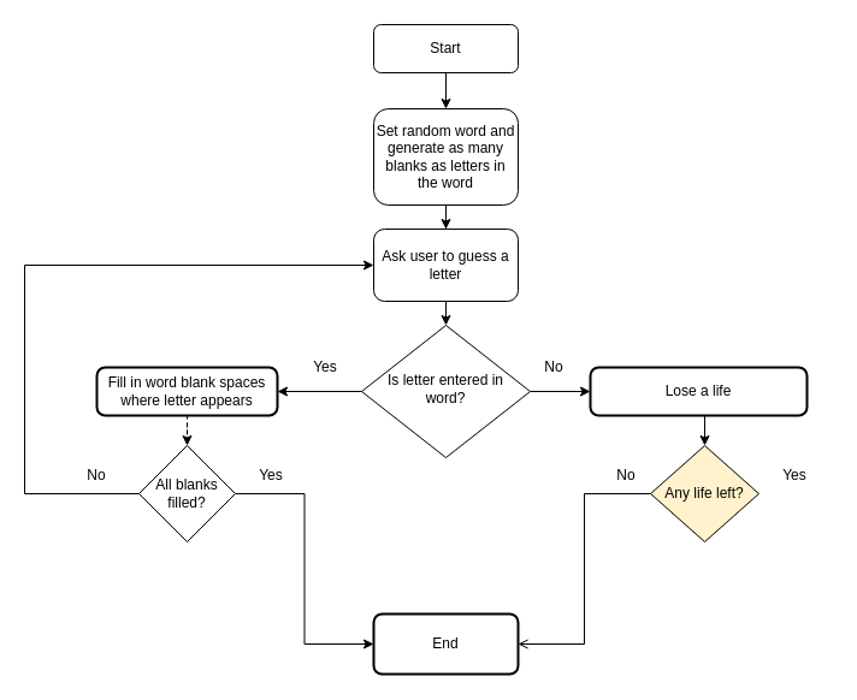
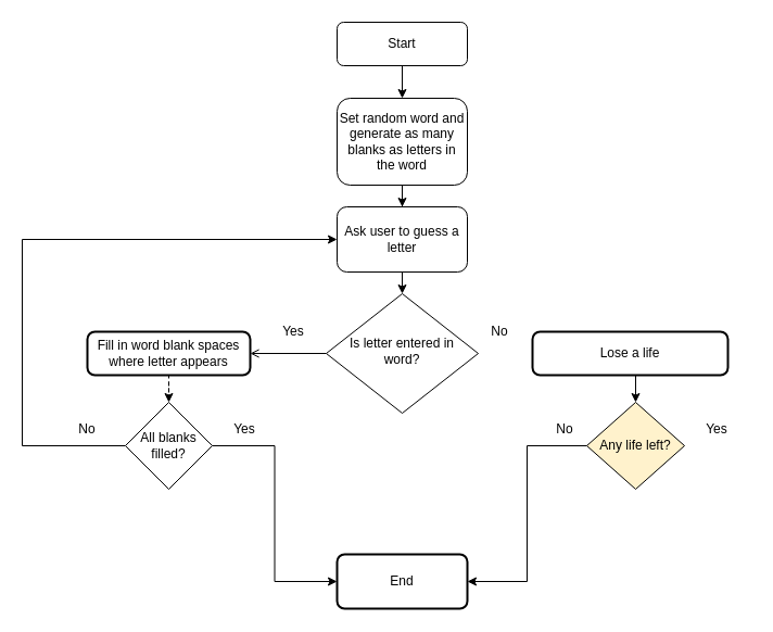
  <mxCell id="0" />
  <mxCell id="1" parent="0" />
  <mxCell id="2" value="" style="edgeStyle=orthogonalEdgeStyle;rounded=0;orthogonalLoop=1;jettySize=auto;html=1;" edge="1" parent="1" source="3" target="14"><mxGeometry relative="1" as="geometry" /></mxCell>
  <mxCell id="3" value="Start" style="rounded=1;whiteSpace=wrap;html=1;fontSize=12;glass=0;strokeWidth=1;shadow=0;" vertex="1" parent="1"><mxGeometry x="310" y="20" width="120" height="40" as="geometry" /></mxCell>
- <mxCell id="4" style="edgeStyle=orthogonalEdgeStyle;rounded=0;orthogonalLoop=1;jettySize=auto;html=1;exitX=0;exitY=0.5;exitDx=0;exitDy=0;entryX=1;entryY=0.5;entryDx=0;entryDy=0;" edge="1" parent="1" source="6" target="8"><mxGeometry relative="1" as="geometry" /></mxCell>
- <mxCell id="5" style="edgeStyle=orthogonalEdgeStyle;rounded=0;orthogonalLoop=1;jettySize=auto;html=1;exitX=1;exitY=0.5;exitDx=0;exitDy=0;entryX=0;entryY=0.5;entryDx=0;entryDy=0;" edge="1" parent="1" source="6" target="10"><mxGeometry relative="1" as="geometry" /></mxCell>
+ <mxCell id="4" style="edgeStyle=orthogonalEdgeStyle;rounded=0;orthogonalLoop=1;jettySize=auto;html=1;exitX=0;exitY=0.5;exitDx=0;exitDy=0;entryX=1;entryY=0.5;entryDx=0;entryDy=0;endArrow=open;" edge="1" parent="1" source="6" target="8"><mxGeometry relative="1" as="geometry" /></mxCell>
  <mxCell id="6" value="Is letter entered in word?" style="rhombus;whiteSpace=wrap;html=1;shadow=0;fontFamily=Helvetica;fontSize=12;align=center;strokeWidth=1;spacing=6;spacingTop=-4;" vertex="1" parent="1"><mxGeometry x="300" y="270" width="140" height="110" as="geometry" /></mxCell>
  <mxCell id="7" style="edgeStyle=orthogonalEdgeStyle;rounded=0;orthogonalLoop=1;jettySize=auto;html=1;entryX=0.5;entryY=0;entryDx=0;entryDy=0;dashed=1;" edge="1" parent="1" source="8" target="21"><mxGeometry relative="1" as="geometry" /></mxCell>
  <mxCell id="8" value="Fill in word blank spaces where letter appears" style="rounded=1;whiteSpace=wrap;html=1;absoluteArcSize=1;arcSize=14;strokeWidth=2;" vertex="1" parent="1"><mxGeometry x="80" y="305" width="150" height="40" as="geometry" /></mxCell>
  <mxCell id="9" style="edgeStyle=orthogonalEdgeStyle;rounded=0;orthogonalLoop=1;jettySize=auto;html=1;exitX=0.5;exitY=1;exitDx=0;exitDy=0;entryX=0.5;entryY=0;entryDx=0;entryDy=0;" edge="1" parent="1" source="10" target="25"><mxGeometry relative="1" as="geometry" /></mxCell>
  <mxCell id="10" value="Lose a life" style="rounded=1;whiteSpace=wrap;html=1;absoluteArcSize=1;arcSize=14;strokeWidth=2;" vertex="1" parent="1"><mxGeometry x="490" y="305" width="180" height="40" as="geometry" /></mxCell>
  <mxCell id="11" style="edgeStyle=orthogonalEdgeStyle;rounded=0;orthogonalLoop=1;jettySize=auto;html=1;exitX=0.5;exitY=1;exitDx=0;exitDy=0;" edge="1" parent="1" source="6" target="6"><mxGeometry relative="1" as="geometry" /></mxCell>
  <mxCell id="12" value="End" style="rounded=1;whiteSpace=wrap;html=1;absoluteArcSize=1;arcSize=14;strokeWidth=2;" vertex="1" parent="1"><mxGeometry x="310" y="510" width="120" height="50" as="geometry" /></mxCell>
  <mxCell id="13" value="" style="edgeStyle=orthogonalEdgeStyle;rounded=0;orthogonalLoop=1;jettySize=auto;html=1;" edge="1" parent="1" source="14" target="16"><mxGeometry relative="1" as="geometry" /></mxCell>
  <mxCell id="14" value="Set random word and generate as many blanks as letters in the word" style="whiteSpace=wrap;html=1;rounded=1;glass=0;strokeWidth=1;shadow=0;" vertex="1" parent="1"><mxGeometry x="310" y="90" width="120" height="80" as="geometry" /></mxCell>
  <mxCell id="15" style="edgeStyle=orthogonalEdgeStyle;rounded=0;orthogonalLoop=1;jettySize=auto;html=1;exitX=0.5;exitY=1;exitDx=0;exitDy=0;entryX=0.5;entryY=0;entryDx=0;entryDy=0;" edge="1" parent="1" source="16" target="6"><mxGeometry relative="1" as="geometry" /></mxCell>
  <mxCell id="16" value="Ask user to guess a letter" style="whiteSpace=wrap;html=1;rounded=1;glass=0;strokeWidth=1;shadow=0;" vertex="1" parent="1"><mxGeometry x="310" y="190" width="120" height="60" as="geometry" /></mxCell>
  <mxCell id="17" value="Yes" style="text;strokeColor=none;align=center;fillColor=none;html=1;verticalAlign=middle;whiteSpace=wrap;rounded=0;" vertex="1" parent="1"><mxGeometry x="240" y="290" width="60" height="30" as="geometry" /></mxCell>
  <mxCell id="18" value="No" style="text;strokeColor=none;align=center;fillColor=none;html=1;verticalAlign=middle;whiteSpace=wrap;rounded=0;" vertex="1" parent="1"><mxGeometry x="430" y="290" width="60" height="30" as="geometry" /></mxCell>
  <mxCell id="19" style="edgeStyle=orthogonalEdgeStyle;rounded=0;orthogonalLoop=1;jettySize=auto;html=1;exitX=0;exitY=0.5;exitDx=0;exitDy=0;entryX=0;entryY=0.5;entryDx=0;entryDy=0;" edge="1" parent="1" source="21" target="16"><mxGeometry relative="1" as="geometry"><Array as="points"><mxPoint x="20" y="410" /><mxPoint x="20" y="220" /></Array></mxGeometry></mxCell>
  <mxCell id="20" style="edgeStyle=orthogonalEdgeStyle;rounded=0;orthogonalLoop=1;jettySize=auto;html=1;entryX=0;entryY=0.5;entryDx=0;entryDy=0;" edge="1" parent="1" source="21" target="12"><mxGeometry relative="1" as="geometry" /></mxCell>
  <mxCell id="21" value="All blanks filled?" style="rhombus;whiteSpace=wrap;html=1;" vertex="1" parent="1"><mxGeometry x="115" y="370" width="80" height="80" as="geometry" /></mxCell>
  <mxCell id="22" value="No" style="text;strokeColor=none;align=center;fillColor=none;html=1;verticalAlign=middle;whiteSpace=wrap;rounded=0;" vertex="1" parent="1"><mxGeometry x="50" y="380" width="60" height="30" as="geometry" /></mxCell>
  <mxCell id="23" value="Yes" style="text;strokeColor=none;align=center;fillColor=none;html=1;verticalAlign=middle;whiteSpace=wrap;rounded=0;" vertex="1" parent="1"><mxGeometry x="195" y="380" width="60" height="30" as="geometry" /></mxCell>
- <mxCell id="24" style="edgeStyle=orthogonalEdgeStyle;rounded=0;orthogonalLoop=1;jettySize=auto;html=1;entryX=1;entryY=0.5;entryDx=0;entryDy=0;endArrow=open;" edge="1" parent="1" source="25" target="12"><mxGeometry relative="1" as="geometry" /></mxCell>
+ <mxCell id="24" style="edgeStyle=orthogonalEdgeStyle;rounded=0;orthogonalLoop=1;jettySize=auto;html=1;entryX=1;entryY=0.5;entryDx=0;entryDy=0;" edge="1" parent="1" source="25" target="12"><mxGeometry relative="1" as="geometry" /></mxCell>
  <mxCell id="25" value="Any life left?" style="rhombus;whiteSpace=wrap;html=1;fillColor=#fff2cc;" vertex="1" parent="1"><mxGeometry x="540" y="370" width="90" height="80" as="geometry" /></mxCell>
  <mxCell id="26" value="Yes" style="text;strokeColor=none;align=center;fillColor=none;html=1;verticalAlign=middle;whiteSpace=wrap;rounded=0;" vertex="1" parent="1"><mxGeometry x="630" y="380" width="60" height="30" as="geometry" /></mxCell>
  <mxCell id="27" value="No" style="text;strokeColor=none;align=center;fillColor=none;html=1;verticalAlign=middle;whiteSpace=wrap;rounded=0;" vertex="1" parent="1"><mxGeometry x="490" y="380" width="60" height="30" as="geometry" /></mxCell>
